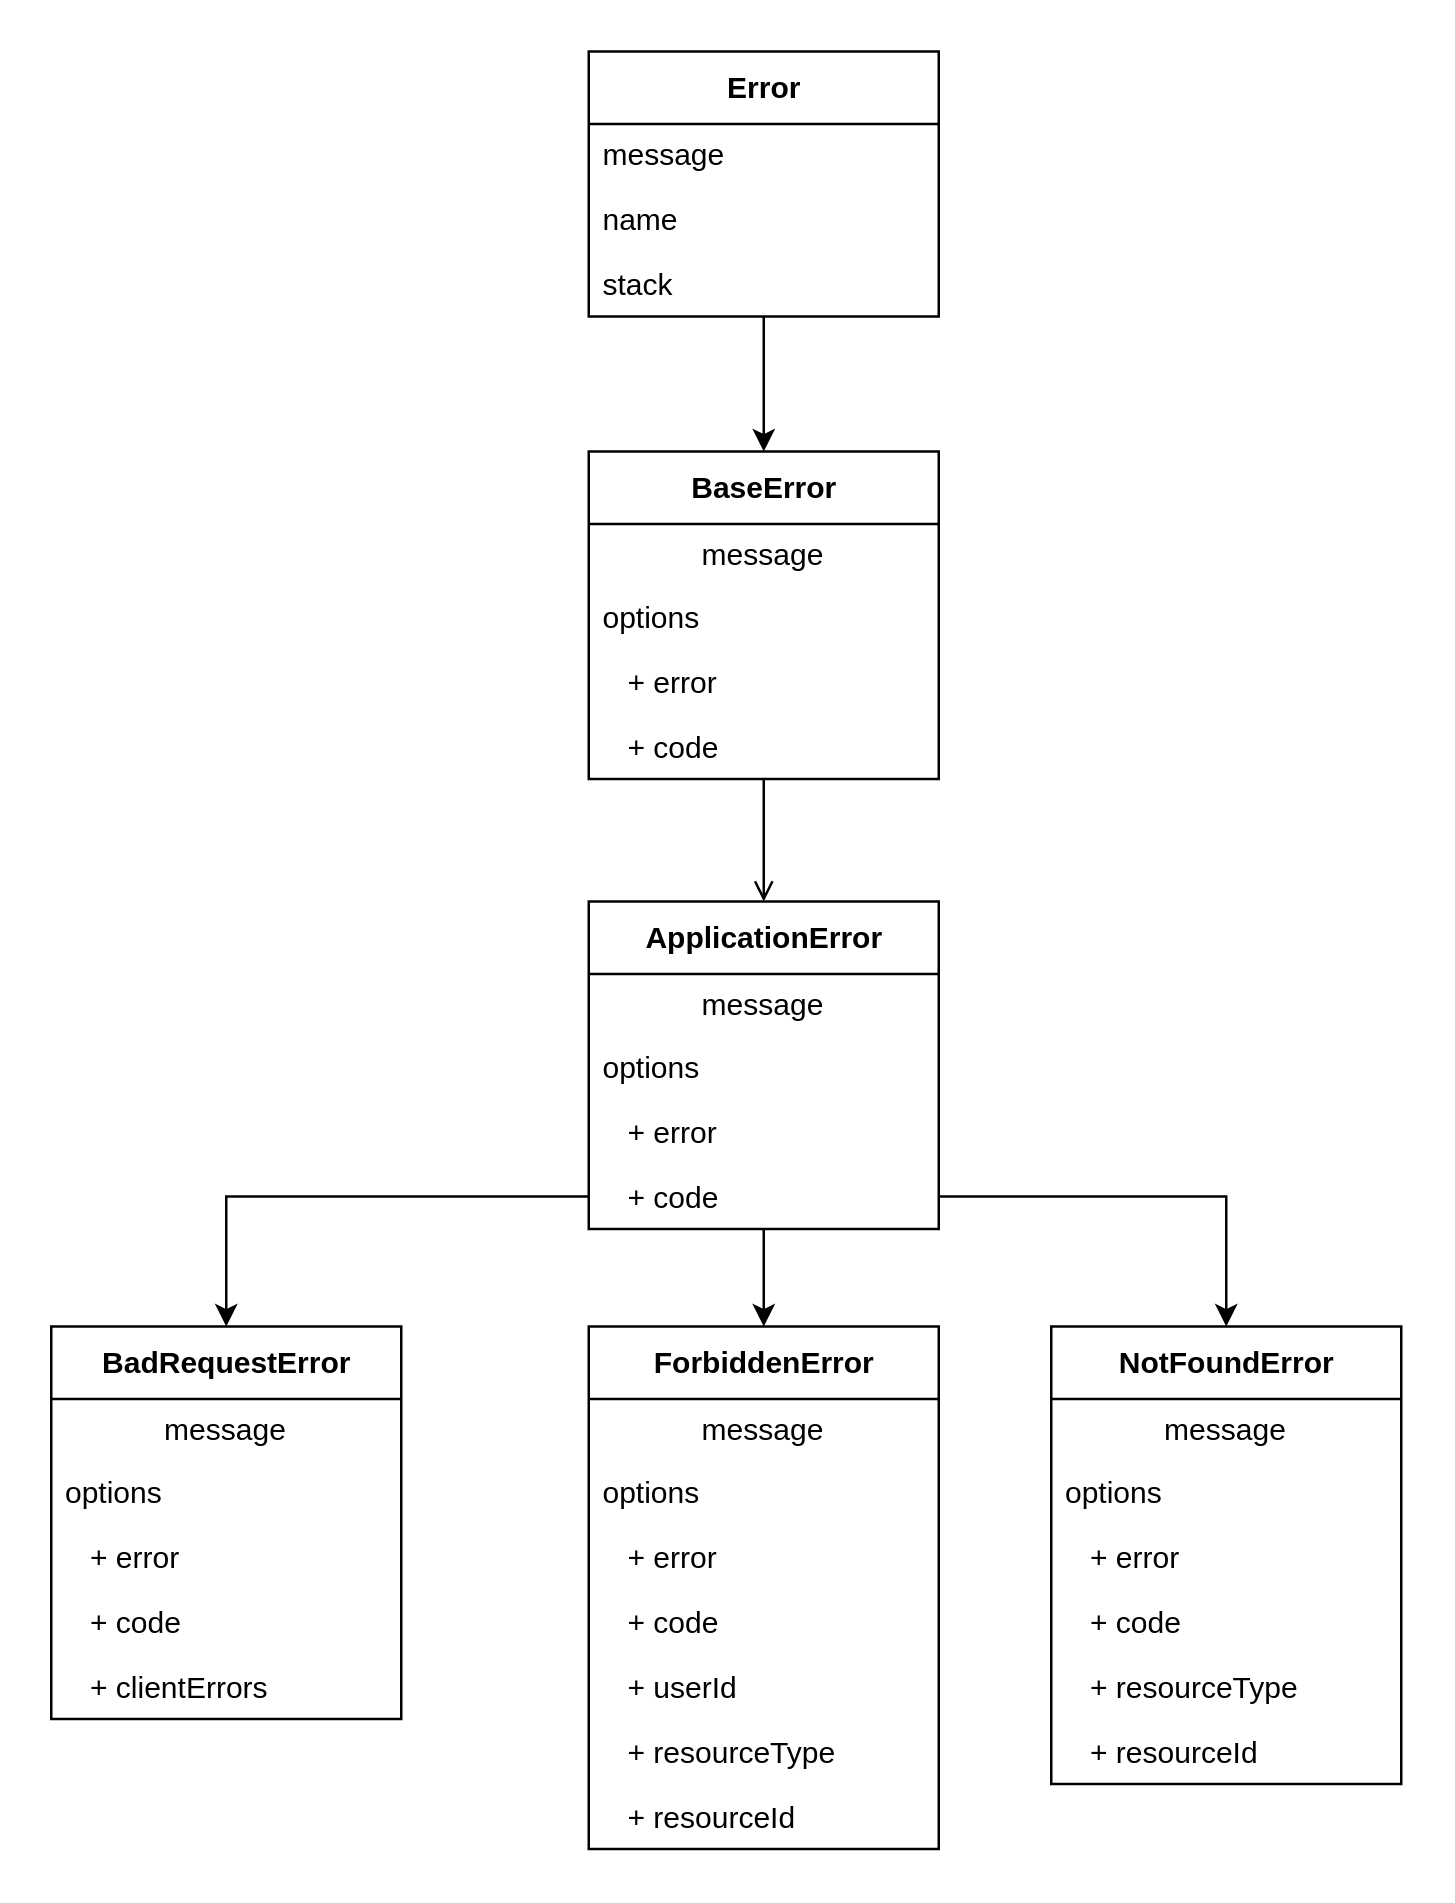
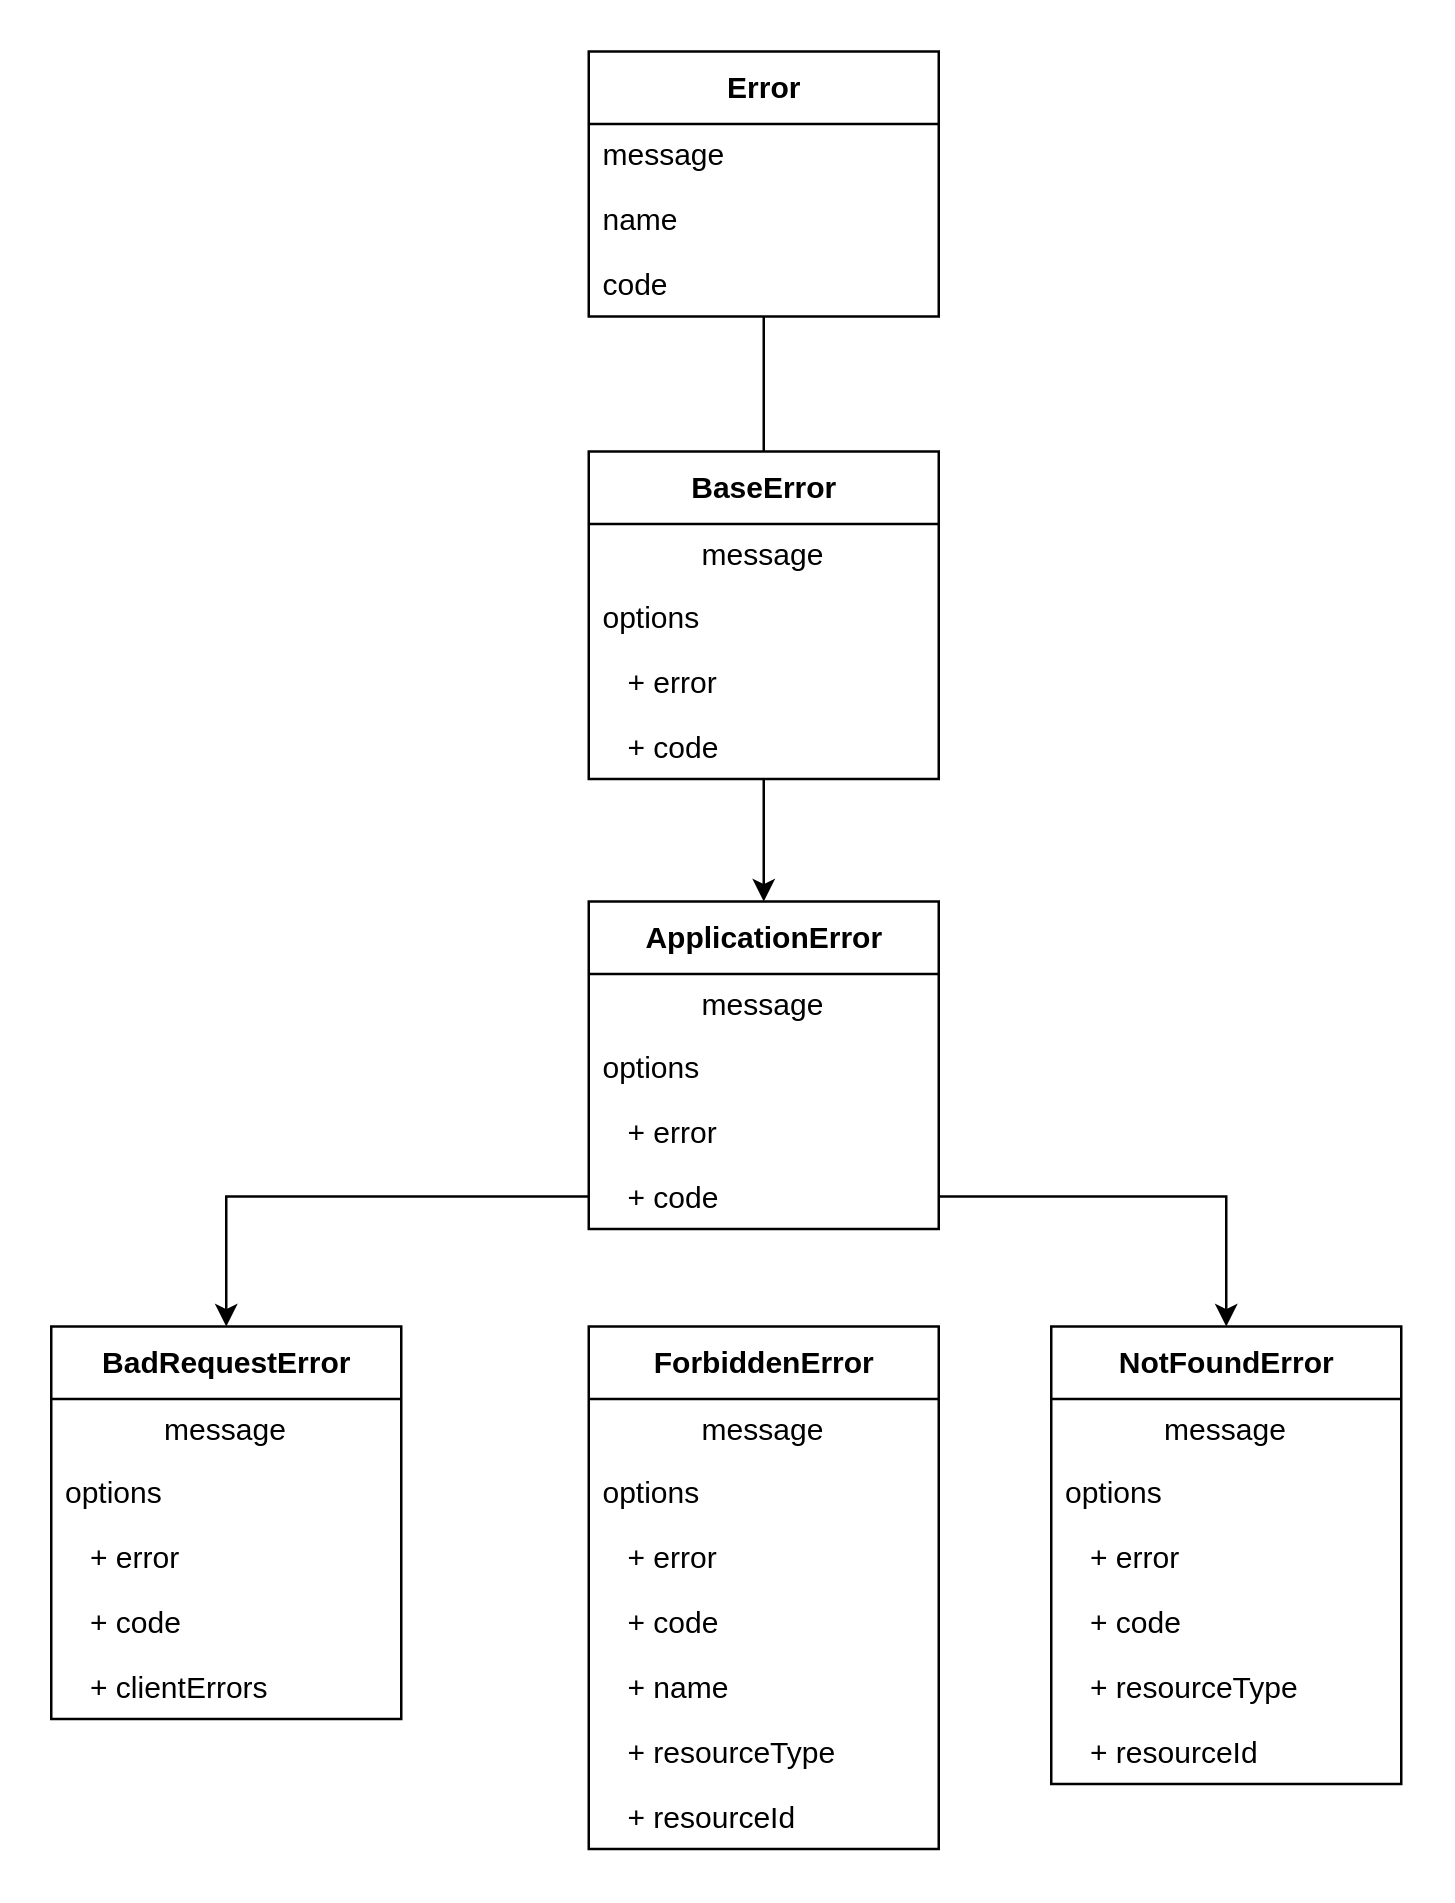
  <mxCell id="0" />
  <mxCell id="1" parent="0" />
- <mxCell id="2" style="edgeStyle=orthogonalEdgeStyle;rounded=0;orthogonalLoop=1;jettySize=auto;html=1;entryX=0.5;entryY=0;entryDx=0;entryDy=0;endArrow=open;" edge="1" parent="1" source="3" target="14"><mxGeometry relative="1" as="geometry" /></mxCell>
+ <mxCell id="2" style="edgeStyle=orthogonalEdgeStyle;rounded=0;orthogonalLoop=1;jettySize=auto;html=1;entryX=0.5;entryY=0;entryDx=0;entryDy=0;" edge="1" parent="1" source="3" target="14"><mxGeometry relative="1" as="geometry" /></mxCell>
  <mxCell id="3" value="BaseError" style="swimlane;fontStyle=1;align=center;verticalAlign=middle;childLayout=stackLayout;horizontal=1;startSize=29;horizontalStack=0;resizeParent=1;resizeParentMax=0;resizeLast=0;collapsible=0;marginBottom=0;html=1;" vertex="1" parent="1"><mxGeometry x="235" y="180" width="140" height="131" as="geometry" /></mxCell>
  <mxCell id="4" value="message" style="text;html=1;strokeColor=none;fillColor=none;align=center;verticalAlign=middle;spacingLeft=4;spacingRight=4;overflow=hidden;rotatable=0;points=[[0,0.5],[1,0.5]];portConstraint=eastwest;" vertex="1" parent="3"><mxGeometry y="29" width="140" height="25" as="geometry" /></mxCell>
  <mxCell id="5" value="options" style="text;html=1;strokeColor=none;fillColor=none;align=left;verticalAlign=middle;spacingLeft=4;spacingRight=4;overflow=hidden;rotatable=0;points=[[0,0.5],[1,0.5]];portConstraint=eastwest;" vertex="1" parent="3"><mxGeometry y="54" width="140" height="25" as="geometry" /></mxCell>
  <mxCell id="6" value="   + error" style="text;strokeColor=none;fillColor=none;align=left;verticalAlign=top;spacingLeft=4;spacingRight=4;overflow=hidden;rotatable=0;points=[[0,0.5],[1,0.5]];portConstraint=eastwest;" vertex="1" parent="3"><mxGeometry y="79" width="140" height="26" as="geometry" /></mxCell>
  <mxCell id="7" value="   + code" style="text;strokeColor=none;fillColor=none;align=left;verticalAlign=top;spacingLeft=4;spacingRight=4;overflow=hidden;rotatable=0;points=[[0,0.5],[1,0.5]];portConstraint=eastwest;" vertex="1" parent="3"><mxGeometry y="105" width="140" height="26" as="geometry" /></mxCell>
- <mxCell id="8" style="edgeStyle=orthogonalEdgeStyle;rounded=0;orthogonalLoop=1;jettySize=auto;html=1;entryX=0.5;entryY=0;entryDx=0;entryDy=0;" edge="1" parent="1" source="9" target="3"><mxGeometry relative="1" as="geometry" /></mxCell>
+ <mxCell id="8" style="edgeStyle=orthogonalEdgeStyle;rounded=0;orthogonalLoop=1;jettySize=auto;html=1;entryX=0.5;entryY=0;entryDx=0;entryDy=0;endArrow=none;" edge="1" parent="1" source="9" target="3"><mxGeometry relative="1" as="geometry" /></mxCell>
  <mxCell id="9" value="Error" style="swimlane;fontStyle=1;align=center;verticalAlign=middle;childLayout=stackLayout;horizontal=1;startSize=29;horizontalStack=0;resizeParent=1;resizeParentMax=0;resizeLast=0;collapsible=0;marginBottom=0;html=1;" vertex="1" parent="1"><mxGeometry x="235" y="20" width="140" height="106" as="geometry" /></mxCell>
  <mxCell id="10" value="message" style="text;html=1;strokeColor=none;fillColor=none;align=left;verticalAlign=middle;spacingLeft=4;spacingRight=4;overflow=hidden;rotatable=0;points=[[0,0.5],[1,0.5]];portConstraint=eastwest;" vertex="1" parent="9"><mxGeometry y="29" width="140" height="25" as="geometry" /></mxCell>
  <mxCell id="11" value="name" style="text;strokeColor=none;fillColor=none;align=left;verticalAlign=top;spacingLeft=4;spacingRight=4;overflow=hidden;rotatable=0;points=[[0,0.5],[1,0.5]];portConstraint=eastwest;" vertex="1" parent="9"><mxGeometry y="54" width="140" height="26" as="geometry" /></mxCell>
- <mxCell id="12" value="stack" style="text;strokeColor=none;fillColor=none;align=left;verticalAlign=top;spacingLeft=4;spacingRight=4;overflow=hidden;rotatable=0;points=[[0,0.5],[1,0.5]];portConstraint=eastwest;" vertex="1" parent="9"><mxGeometry y="80" width="140" height="26" as="geometry" /></mxCell>
- <mxCell id="13" style="edgeStyle=orthogonalEdgeStyle;rounded=0;orthogonalLoop=1;jettySize=auto;html=1;entryX=0.5;entryY=0;entryDx=0;entryDy=0;" edge="1" parent="1" source="14" target="25"><mxGeometry relative="1" as="geometry" /></mxCell>
+ <mxCell id="12" value="code" style="text;strokeColor=none;fillColor=none;align=left;verticalAlign=top;spacingLeft=4;spacingRight=4;overflow=hidden;rotatable=0;points=[[0,0.5],[1,0.5]];portConstraint=eastwest;" vertex="1" parent="9"><mxGeometry y="80" width="140" height="26" as="geometry" /></mxCell>
  <mxCell id="14" value="ApplicationError" style="swimlane;fontStyle=1;align=center;verticalAlign=middle;childLayout=stackLayout;horizontal=1;startSize=29;horizontalStack=0;resizeParent=1;resizeParentMax=0;resizeLast=0;collapsible=0;marginBottom=0;html=1;" vertex="1" parent="1"><mxGeometry x="235" y="360" width="140" height="131" as="geometry" /></mxCell>
  <mxCell id="15" value="message" style="text;html=1;strokeColor=none;fillColor=none;align=center;verticalAlign=middle;spacingLeft=4;spacingRight=4;overflow=hidden;rotatable=0;points=[[0,0.5],[1,0.5]];portConstraint=eastwest;" vertex="1" parent="14"><mxGeometry y="29" width="140" height="25" as="geometry" /></mxCell>
  <mxCell id="16" value="options" style="text;html=1;strokeColor=none;fillColor=none;align=left;verticalAlign=middle;spacingLeft=4;spacingRight=4;overflow=hidden;rotatable=0;points=[[0,0.5],[1,0.5]];portConstraint=eastwest;" vertex="1" parent="14"><mxGeometry y="54" width="140" height="25" as="geometry" /></mxCell>
  <mxCell id="17" value="   + error" style="text;strokeColor=none;fillColor=none;align=left;verticalAlign=top;spacingLeft=4;spacingRight=4;overflow=hidden;rotatable=0;points=[[0,0.5],[1,0.5]];portConstraint=eastwest;" vertex="1" parent="14"><mxGeometry y="79" width="140" height="26" as="geometry" /></mxCell>
  <mxCell id="18" value="   + code" style="text;strokeColor=none;fillColor=none;align=left;verticalAlign=top;spacingLeft=4;spacingRight=4;overflow=hidden;rotatable=0;points=[[0,0.5],[1,0.5]];portConstraint=eastwest;" vertex="1" parent="14"><mxGeometry y="105" width="140" height="26" as="geometry" /></mxCell>
  <mxCell id="19" value="BadRequestError" style="swimlane;fontStyle=1;align=center;verticalAlign=middle;childLayout=stackLayout;horizontal=1;startSize=29;horizontalStack=0;resizeParent=1;resizeParentMax=0;resizeLast=0;collapsible=0;marginBottom=0;html=1;" vertex="1" parent="1"><mxGeometry x="20" y="530" width="140" height="157" as="geometry" /></mxCell>
  <mxCell id="20" value="message" style="text;html=1;strokeColor=none;fillColor=none;align=center;verticalAlign=middle;spacingLeft=4;spacingRight=4;overflow=hidden;rotatable=0;points=[[0,0.5],[1,0.5]];portConstraint=eastwest;" vertex="1" parent="19"><mxGeometry y="29" width="140" height="25" as="geometry" /></mxCell>
  <mxCell id="21" value="options" style="text;html=1;strokeColor=none;fillColor=none;align=left;verticalAlign=middle;spacingLeft=4;spacingRight=4;overflow=hidden;rotatable=0;points=[[0,0.5],[1,0.5]];portConstraint=eastwest;" vertex="1" parent="19"><mxGeometry y="54" width="140" height="25" as="geometry" /></mxCell>
  <mxCell id="22" value="   + error" style="text;strokeColor=none;fillColor=none;align=left;verticalAlign=top;spacingLeft=4;spacingRight=4;overflow=hidden;rotatable=0;points=[[0,0.5],[1,0.5]];portConstraint=eastwest;" vertex="1" parent="19"><mxGeometry y="79" width="140" height="26" as="geometry" /></mxCell>
  <mxCell id="23" value="   + code" style="text;strokeColor=none;fillColor=none;align=left;verticalAlign=top;spacingLeft=4;spacingRight=4;overflow=hidden;rotatable=0;points=[[0,0.5],[1,0.5]];portConstraint=eastwest;" vertex="1" parent="19"><mxGeometry y="105" width="140" height="26" as="geometry" /></mxCell>
  <mxCell id="24" value="   + clientErrors" style="text;strokeColor=none;fillColor=none;align=left;verticalAlign=top;spacingLeft=4;spacingRight=4;overflow=hidden;rotatable=0;points=[[0,0.5],[1,0.5]];portConstraint=eastwest;" vertex="1" parent="19"><mxGeometry y="131" width="140" height="26" as="geometry" /></mxCell>
  <mxCell id="25" value="ForbiddenError" style="swimlane;fontStyle=1;align=center;verticalAlign=middle;childLayout=stackLayout;horizontal=1;startSize=29;horizontalStack=0;resizeParent=1;resizeParentMax=0;resizeLast=0;collapsible=0;marginBottom=0;html=1;" vertex="1" parent="1"><mxGeometry x="235" y="530" width="140" height="209" as="geometry" /></mxCell>
  <mxCell id="26" value="message" style="text;html=1;strokeColor=none;fillColor=none;align=center;verticalAlign=middle;spacingLeft=4;spacingRight=4;overflow=hidden;rotatable=0;points=[[0,0.5],[1,0.5]];portConstraint=eastwest;" vertex="1" parent="25"><mxGeometry y="29" width="140" height="25" as="geometry" /></mxCell>
  <mxCell id="27" value="options" style="text;html=1;strokeColor=none;fillColor=none;align=left;verticalAlign=middle;spacingLeft=4;spacingRight=4;overflow=hidden;rotatable=0;points=[[0,0.5],[1,0.5]];portConstraint=eastwest;" vertex="1" parent="25"><mxGeometry y="54" width="140" height="25" as="geometry" /></mxCell>
  <mxCell id="28" value="   + error" style="text;strokeColor=none;fillColor=none;align=left;verticalAlign=top;spacingLeft=4;spacingRight=4;overflow=hidden;rotatable=0;points=[[0,0.5],[1,0.5]];portConstraint=eastwest;" vertex="1" parent="25"><mxGeometry y="79" width="140" height="26" as="geometry" /></mxCell>
  <mxCell id="29" value="   + code" style="text;strokeColor=none;fillColor=none;align=left;verticalAlign=top;spacingLeft=4;spacingRight=4;overflow=hidden;rotatable=0;points=[[0,0.5],[1,0.5]];portConstraint=eastwest;" vertex="1" parent="25"><mxGeometry y="105" width="140" height="26" as="geometry" /></mxCell>
- <mxCell id="30" value="   + userId" style="text;strokeColor=none;fillColor=none;align=left;verticalAlign=top;spacingLeft=4;spacingRight=4;overflow=hidden;rotatable=0;points=[[0,0.5],[1,0.5]];portConstraint=eastwest;" vertex="1" parent="25"><mxGeometry y="131" width="140" height="26" as="geometry" /></mxCell>
+ <mxCell id="30" value="   + name" style="text;strokeColor=none;fillColor=none;align=left;verticalAlign=top;spacingLeft=4;spacingRight=4;overflow=hidden;rotatable=0;points=[[0,0.5],[1,0.5]];portConstraint=eastwest;" vertex="1" parent="25"><mxGeometry y="131" width="140" height="26" as="geometry" /></mxCell>
  <mxCell id="31" value="   + resourceType" style="text;strokeColor=none;fillColor=none;align=left;verticalAlign=top;spacingLeft=4;spacingRight=4;overflow=hidden;rotatable=0;points=[[0,0.5],[1,0.5]];portConstraint=eastwest;" vertex="1" parent="25"><mxGeometry y="157" width="140" height="26" as="geometry" /></mxCell>
  <mxCell id="32" value="   + resourceId" style="text;strokeColor=none;fillColor=none;align=left;verticalAlign=top;spacingLeft=4;spacingRight=4;overflow=hidden;rotatable=0;points=[[0,0.5],[1,0.5]];portConstraint=eastwest;" vertex="1" parent="25"><mxGeometry y="183" width="140" height="26" as="geometry" /></mxCell>
  <mxCell id="33" value="NotFoundError" style="swimlane;fontStyle=1;align=center;verticalAlign=middle;childLayout=stackLayout;horizontal=1;startSize=29;horizontalStack=0;resizeParent=1;resizeParentMax=0;resizeLast=0;collapsible=0;marginBottom=0;html=1;" vertex="1" parent="1"><mxGeometry x="420" y="530" width="140" height="183" as="geometry" /></mxCell>
  <mxCell id="34" value="message" style="text;html=1;strokeColor=none;fillColor=none;align=center;verticalAlign=middle;spacingLeft=4;spacingRight=4;overflow=hidden;rotatable=0;points=[[0,0.5],[1,0.5]];portConstraint=eastwest;" vertex="1" parent="33"><mxGeometry y="29" width="140" height="25" as="geometry" /></mxCell>
  <mxCell id="35" value="options" style="text;html=1;strokeColor=none;fillColor=none;align=left;verticalAlign=middle;spacingLeft=4;spacingRight=4;overflow=hidden;rotatable=0;points=[[0,0.5],[1,0.5]];portConstraint=eastwest;" vertex="1" parent="33"><mxGeometry y="54" width="140" height="25" as="geometry" /></mxCell>
  <mxCell id="36" value="   + error" style="text;strokeColor=none;fillColor=none;align=left;verticalAlign=top;spacingLeft=4;spacingRight=4;overflow=hidden;rotatable=0;points=[[0,0.5],[1,0.5]];portConstraint=eastwest;" vertex="1" parent="33"><mxGeometry y="79" width="140" height="26" as="geometry" /></mxCell>
  <mxCell id="37" value="   + code" style="text;strokeColor=none;fillColor=none;align=left;verticalAlign=top;spacingLeft=4;spacingRight=4;overflow=hidden;rotatable=0;points=[[0,0.5],[1,0.5]];portConstraint=eastwest;" vertex="1" parent="33"><mxGeometry y="105" width="140" height="26" as="geometry" /></mxCell>
  <mxCell id="38" value="   + resourceType" style="text;strokeColor=none;fillColor=none;align=left;verticalAlign=top;spacingLeft=4;spacingRight=4;overflow=hidden;rotatable=0;points=[[0,0.5],[1,0.5]];portConstraint=eastwest;" vertex="1" parent="33"><mxGeometry y="131" width="140" height="26" as="geometry" /></mxCell>
  <mxCell id="39" value="   + resourceId" style="text;strokeColor=none;fillColor=none;align=left;verticalAlign=top;spacingLeft=4;spacingRight=4;overflow=hidden;rotatable=0;points=[[0,0.5],[1,0.5]];portConstraint=eastwest;" vertex="1" parent="33"><mxGeometry y="157" width="140" height="26" as="geometry" /></mxCell>
  <mxCell id="40" style="edgeStyle=orthogonalEdgeStyle;rounded=0;orthogonalLoop=1;jettySize=auto;html=1;entryX=0.5;entryY=0;entryDx=0;entryDy=0;" edge="1" parent="1" source="18" target="19"><mxGeometry relative="1" as="geometry" /></mxCell>
  <mxCell id="41" style="edgeStyle=orthogonalEdgeStyle;rounded=0;orthogonalLoop=1;jettySize=auto;html=1;entryX=0.5;entryY=0;entryDx=0;entryDy=0;" edge="1" parent="1" source="18" target="33"><mxGeometry relative="1" as="geometry" /></mxCell>
